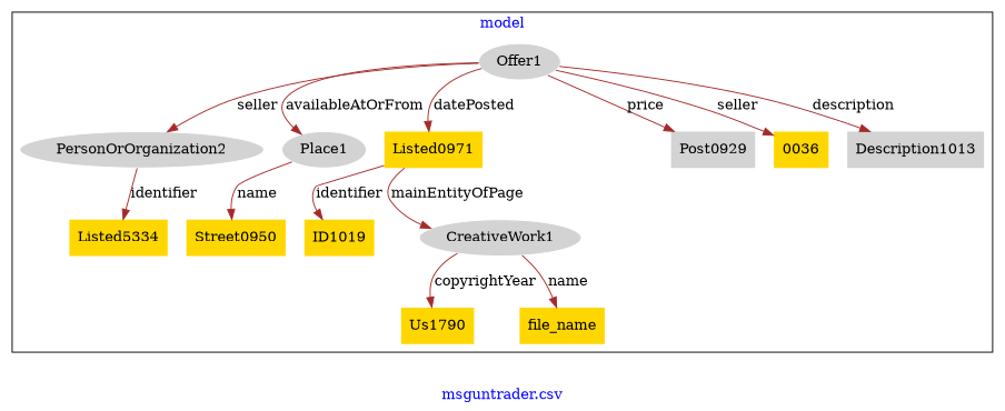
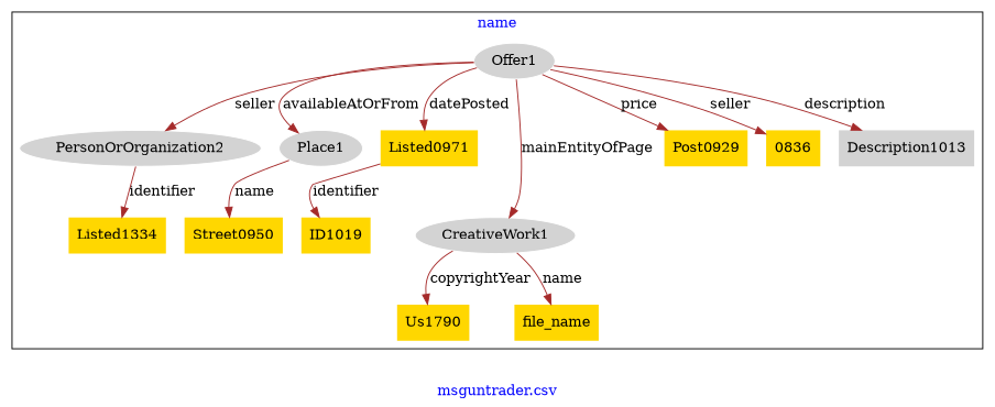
  digraph {
    fontcolor=blue
    label="msguntrader.csv"
    remincross=true
    node [fillcolor=gold style=filled shape=plaintext]
    edge [color=brown fontcolor=black]
    n1 [color=white fillcolor=lightgray label=Offer1 shape=""]
    n2 [color=white fillcolor=lightgray label=PersonOrOrganization2 shape=""]
    n3 [color=white fillcolor=lightgray label=CreativeWork1 shape=""]
    n4 [color=white fillcolor=lightgray label=Place1 shape=""]
    n5 [label=ID1019]
    n6 [label=Listed0971]
-   n7 [label=Listed5334]
+   n7 [label=Listed1334]
    n8 [label=Street0950]
-   n9 [fillcolor=lightgray label=Post0929]
+   n9 [label=Post0929]
    n10 [label=Us1790]
-   n11 [label=0036]
+   n11 [label=0836]
    n12 [label=file_name]
    n13 [fillcolor=lightgray label=Description1013]
    subgraph cluster_1 {
-     label=model
+     label=name
      n1
      n2
      n3
      n4
      n5
      n6
      n7
      n8
      n9
      n10
      n11
      n12
      n13
    }
    n1 -> n2 [label=seller]
-   n6 -> n3 [label=mainEntityOfPage]
+   n1 -> n3 [label=mainEntityOfPage]
    n1 -> n4 [label=availableAtOrFrom]
    n1 -> n6 [label=datePosted]
    n1 -> n9 [label=price]
    n1 -> n11 [label=seller]
    n1 -> n13 [label=description]
    n2 -> n7 [label=identifier]
    n3 -> n10 [label=copyrightYear]
    n3 -> n12 [label=name]
    n4 -> n8 [label=name]
    n6 -> n5 [label=identifier]
  }
